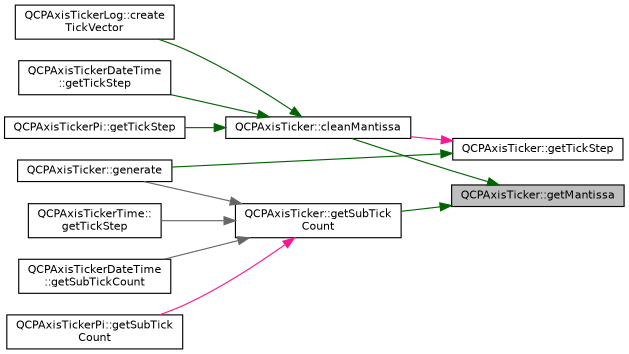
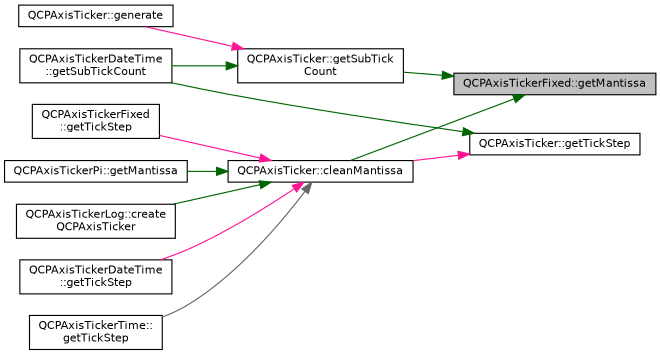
  digraph {
    rankdir=RL
    node [color=black fillcolor=white fontname=Helvetica fontsize=10 shape=record style=filled]
    edge [color=darkgreen dir=back fontname=Helvetica fontsize=10 labelfontname=Helvetica labelfontsize=10 style=solid]
-   n1 [fillcolor=grey75 fontcolor=black height=0.2 label="QCPAxisTicker::getMantissa" width=0.4]
+   n1 [fillcolor=grey75 fontcolor=black height=0.2 label="QCPAxisTickerFixed::getMantissa" width=0.4]
    n2 [height=0.2 label="QCPAxisTicker::cleanMantissa" width=0.4]
    n3 [height=0.2 label="QCPAxisTicker::getSubTick\lCount" width=0.4]
-   n4 [height=0.2 label="QCPAxisTickerLog::create\lTickVector" width=0.4]
+   n4 [height=0.2 label="QCPAxisTickerLog::create\lQCPAxisTicker" width=0.4]
    n5 [height=0.2 label="QCPAxisTickerDateTime\l::getTickStep" width=0.4]
    n6 [height=0.2 label="QCPAxisTickerTime::\lgetTickStep" width=0.4]
-   n8 [height=0.2 label="QCPAxisTickerPi::getTickStep" width=0.4]
+   n7 [height=0.2 label="QCPAxisTickerFixed\l::getTickStep" width=0.4]
+   n8 [height=0.2 label="QCPAxisTickerPi::getMantissa" width=0.4]
    n9 [height=0.2 label="QCPAxisTicker::generate" width=0.4]
    n10 [height=0.2 label="QCPAxisTickerDateTime\l::getSubTickCount" width=0.4]
-   n11 [height=0.2 label="QCPAxisTickerPi::getSubTick\lCount" width=0.4]
    n12 [height=0.2 label="QCPAxisTicker::getTickStep" width=0.4]
    n1 -> n2
    n1 -> n3
    n2 -> n4
-   n2 -> n5
-   n3 -> n6 [color=gray40]
+   n2 -> n5 [color=deeppink]
+   n2 -> n6 [color=gray40]
+   n2 -> n7 [color=deeppink]
    n2 -> n8
-   n3 -> n9 [color=gray40]
-   n3 -> n10 [color=gray40]
-   n3 -> n11 [color=deeppink]
+   n3 -> n9 [color=deeppink]
+   n3 -> n10
    n12 -> n2 [color=deeppink]
-   n12 -> n9
+   n12 -> n10
  }
